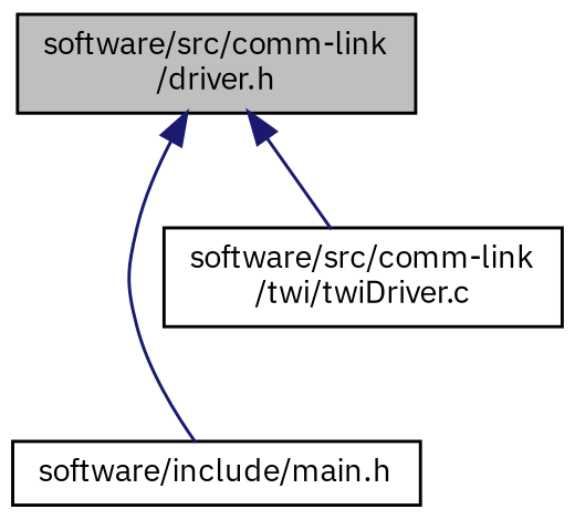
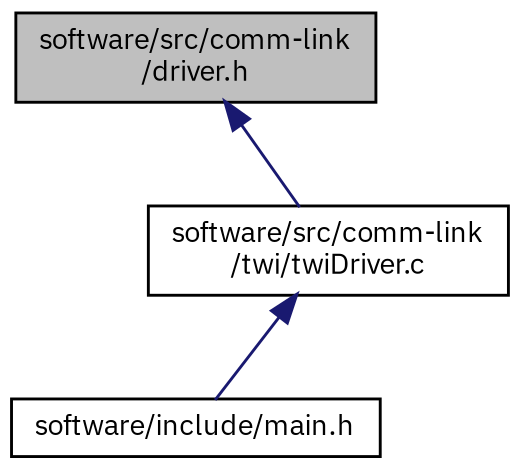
  digraph {
    fontname="IBM Plex Sans"
    node [color=black fillcolor=white fontname="IBM Plex Sans" fontsize=10 shape=record style=filled]
    edge [color=midnightblue dir=back fontname="IBM Plex Sans" fontsize=10 labelfontname=Helvetica labelfontsize=10 style=solid]
    n1 [fillcolor=grey75 fontcolor=black height=0.2 label="software/src/comm-link\l/driver.h" width=0.4]
    n2 [height=0.2 label="software/include/main.h" width=0.4]
    n3 [height=0.2 label="software/src/comm-link\l/twi/twiDriver.c" width=0.4]
-   n1 -> n2
+   n3 -> n2
    n1 -> n3
  }
